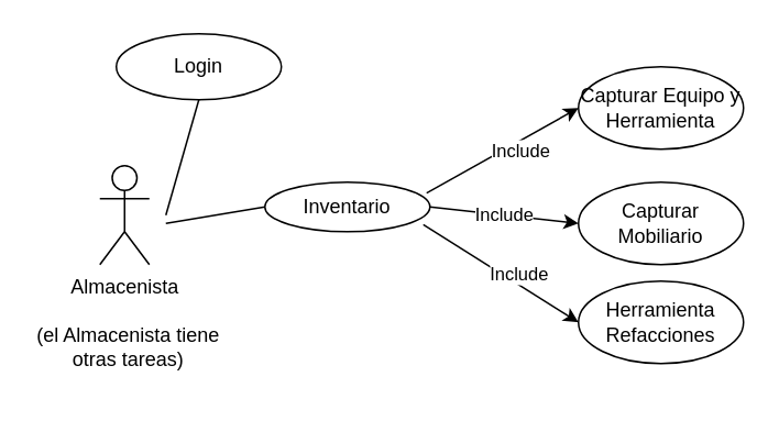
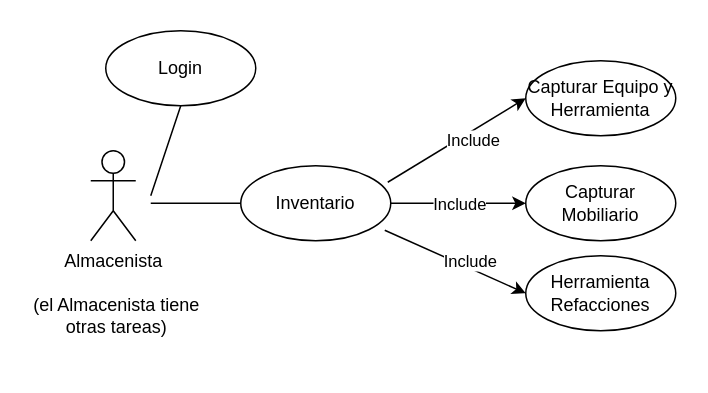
  <mxCell id="0" />
  <mxCell id="1" parent="0" />
  <mxCell id="2" value="Almacenista" style="shape=umlActor;verticalLabelPosition=bottom;verticalAlign=top;html=1;outlineConnect=0;" vertex="1" parent="1"><mxGeometry x="60" y="100" width="30" height="60" as="geometry" /></mxCell>
  <mxCell id="3" value="" style="endArrow=none;html=1;rounded=0;entryX=0.5;entryY=1;entryDx=0;entryDy=0;" edge="1" parent="1" target="4"><mxGeometry width="50" height="50" relative="1" as="geometry"><mxPoint x="100" y="130" as="sourcePoint" /><mxPoint x="150" y="80" as="targetPoint" /></mxGeometry></mxCell>
- <mxCell id="4" value="Login" style="ellipse;whiteSpace=wrap;html=1;" vertex="1" parent="1"><mxGeometry x="70" y="20" width="100" height="40" as="geometry" /></mxCell>
+ <mxCell id="4" value="Login" style="ellipse;whiteSpace=wrap;html=1;" vertex="1" parent="1"><mxGeometry x="70" y="20" width="100" height="50" as="geometry" /></mxCell>
  <mxCell id="5" value="" style="endArrow=none;html=1;rounded=0;entryX=0;entryY=0.5;entryDx=0;entryDy=0;" edge="1" parent="1" target="6"><mxGeometry width="50" height="50" relative="1" as="geometry"><mxPoint x="100" y="135" as="sourcePoint" /><mxPoint x="160" y="140" as="targetPoint" /></mxGeometry></mxCell>
- <mxCell id="6" value="Inventario" style="ellipse;whiteSpace=wrap;html=1;" vertex="1" parent="1"><mxGeometry x="160" y="110" width="100" height="30" as="geometry" /></mxCell>
+ <mxCell id="6" value="Inventario" style="ellipse;whiteSpace=wrap;html=1;" vertex="1" parent="1"><mxGeometry x="160" y="110" width="100" height="50" as="geometry" /></mxCell>
  <mxCell id="7" value="" style="endArrow=classic;html=1;rounded=0;exitX=1;exitY=0.5;exitDx=0;exitDy=0;" edge="1" parent="1" source="6"><mxGeometry relative="1" as="geometry"><mxPoint x="250" y="90" as="sourcePoint" /><mxPoint x="350" y="135" as="targetPoint" /></mxGeometry></mxCell>
  <mxCell id="8" value="Include" style="edgeLabel;resizable=0;html=1;align=center;verticalAlign=middle;" connectable="0" vertex="1" parent="7"><mxGeometry relative="1" as="geometry" /></mxCell>
  <mxCell id="9" value="Capturar Mobiliario" style="ellipse;whiteSpace=wrap;html=1;" vertex="1" parent="1"><mxGeometry x="350" y="110" width="100" height="50" as="geometry" /></mxCell>
  <mxCell id="10" value="Capturar Equipo y Herramienta" style="ellipse;whiteSpace=wrap;html=1;" vertex="1" parent="1"><mxGeometry x="350" y="40" width="100" height="50" as="geometry" /></mxCell>
  <mxCell id="11" value="Herramienta Refacciones" style="ellipse;whiteSpace=wrap;html=1;" vertex="1" parent="1"><mxGeometry x="350" y="170" width="100" height="50" as="geometry" /></mxCell>
  <mxCell id="12" value="(el Almacenista tiene otras tareas)" style="text;html=1;strokeColor=none;fillColor=none;align=center;verticalAlign=middle;whiteSpace=wrap;rounded=0;" vertex="1" parent="1"><mxGeometry x="20" y="180" width="115" height="60" as="geometry" /></mxCell>
  <mxCell id="13" value="" style="endArrow=classic;html=1;rounded=0;entryX=0;entryY=0.5;entryDx=0;entryDy=0;exitX=0.98;exitY=0.22;exitDx=0;exitDy=0;exitPerimeter=0;" edge="1" parent="1" source="6" target="10"><mxGeometry relative="1" as="geometry"><mxPoint x="270" y="120" as="sourcePoint" /><mxPoint x="340" y="120" as="targetPoint" /></mxGeometry></mxCell>
  <mxCell id="14" value="Include" style="edgeLabel;resizable=0;html=1;align=center;verticalAlign=middle;" connectable="0" vertex="1" parent="13"><mxGeometry relative="1" as="geometry"><mxPoint x="10" as="offset" /></mxGeometry></mxCell>
  <mxCell id="15" value="" style="endArrow=classic;html=1;rounded=0;entryX=0;entryY=0.5;entryDx=0;entryDy=0;exitX=0.96;exitY=0.86;exitDx=0;exitDy=0;exitPerimeter=0;" edge="1" parent="1" source="6" target="11"><mxGeometry relative="1" as="geometry"><mxPoint x="260" y="170" as="sourcePoint" /><mxPoint x="342" y="150" as="targetPoint" /></mxGeometry></mxCell>
  <mxCell id="16" value="Include" style="edgeLabel;resizable=0;html=1;align=center;verticalAlign=middle;" connectable="0" vertex="1" parent="15"><mxGeometry relative="1" as="geometry"><mxPoint x="10" as="offset" /></mxGeometry></mxCell>
